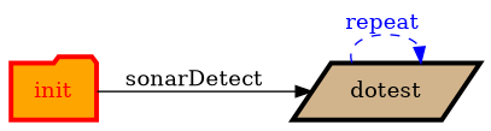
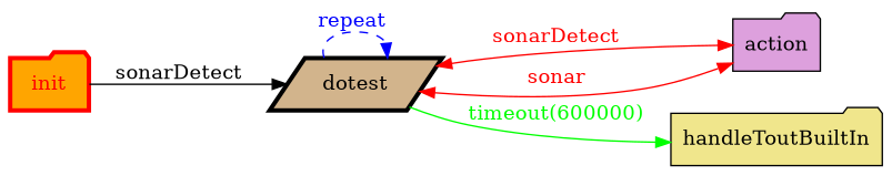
  digraph {
    rankdir=LR
    node [shape=folder style=filled]
    edge [color=red fontcolor=red]
    init [color=red fillcolor=orange fontcolor=red penwidth=3]
    dotest [color=black fillcolor=tan fontcolor=black penwidth=3 shape=parallelogram]
+   action [fillcolor=plum]
+   handleToutBuiltIn [fillcolor=khaki]
    init -> dotest [color=black fontcolor=black label=sonarDetect]
    dotest -> dotest [color=blue fontcolor=blue label="repeat " style=dashed]
+   dotest -> action [dir=both label=sonarDetect]
+   dotest -> action [dir=both label=sonar]
+   dotest -> handleToutBuiltIn [color=green fontcolor=green label="timeout(600000)"]
  }
